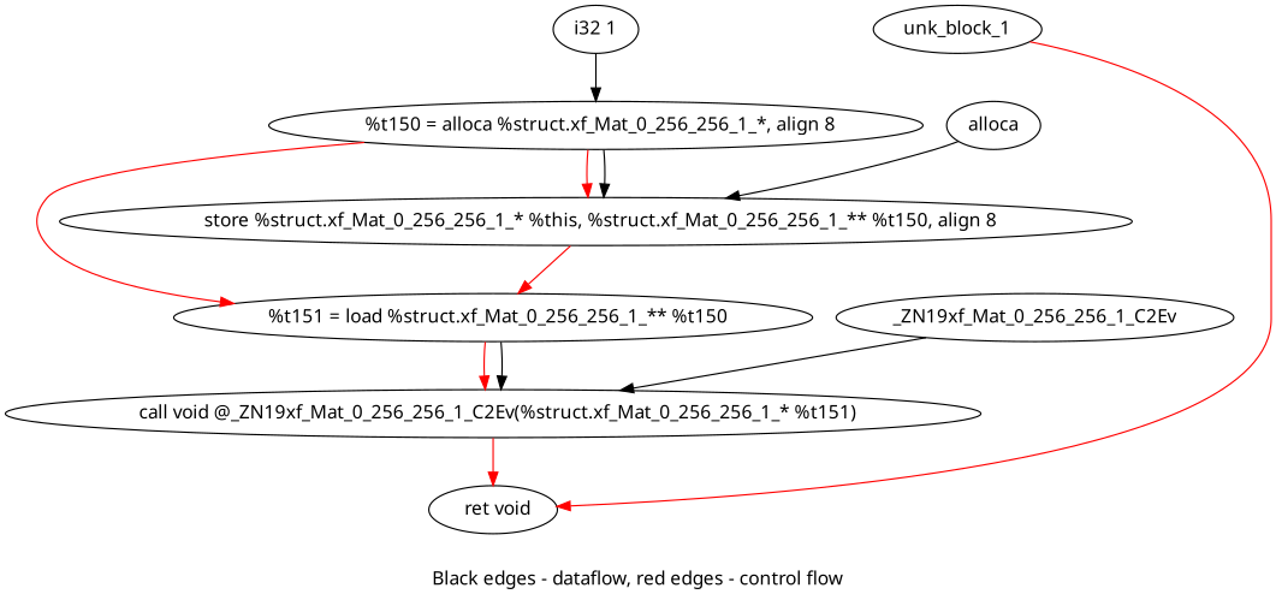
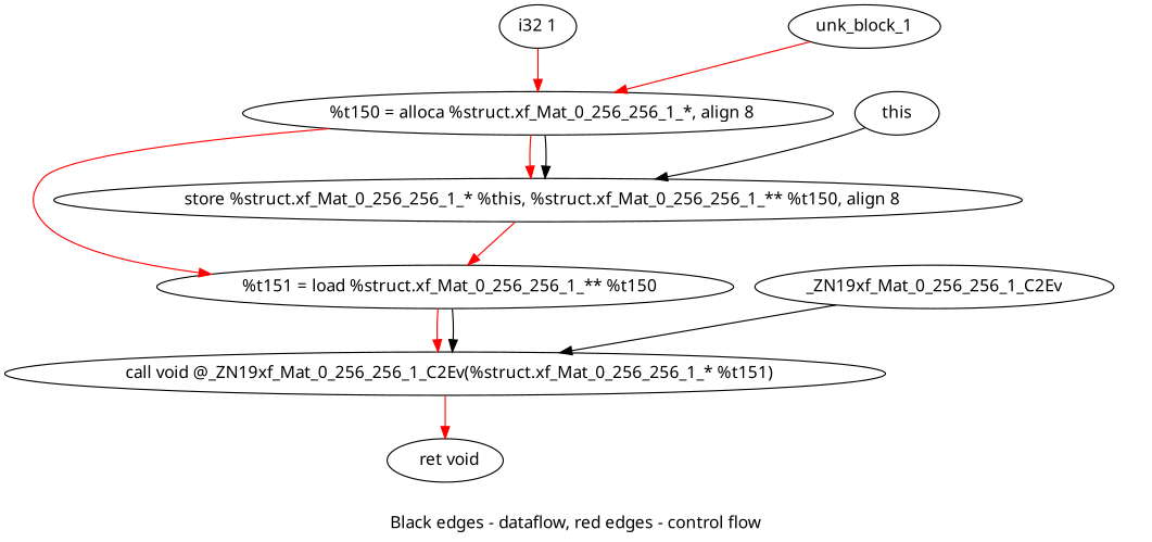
  digraph {
    compound=true
    fontname="Noto Sans"
    label="Black edges - dataflow, red edges - control flow"
    node [fontname="Noto Sans"]
    edge [color=red fontname="Noto Sans"]
    n1 [label="  %t150 = alloca %struct.xf_Mat_0_256_256_1_*, align 8"]
    n2 [label="  store %struct.xf_Mat_0_256_256_1_* %this, %struct.xf_Mat_0_256_256_1_** %t150, align 8"]
    n3 [label="  %t151 = load %struct.xf_Mat_0_256_256_1_** %t150"]
    n4 [label="  call void @_ZN19xf_Mat_0_256_256_1_C2Ev(%struct.xf_Mat_0_256_256_1_* %t151)"]
    n5 [label="  ret void"]
    unk_block_1
    "i32 1"
-   this [label=alloca]
+   this
    _ZN19xf_Mat_0_256_256_1_C2Ev
    n1 -> n2 [weight=2]
    n1 -> n2 [color=""]
    n1 -> n3
    n2 -> n3 [weight=2]
    n3 -> n4 [weight=2]
    n3 -> n4 [color=""]
    n4 -> n5 [weight=2]
-   unk_block_1 -> n5
-   "i32 1" -> n1 [color=""]
+   unk_block_1 -> n1
+   "i32 1" -> n1
    this -> n2 [color=""]
    _ZN19xf_Mat_0_256_256_1_C2Ev -> n4 [color=""]
  }
